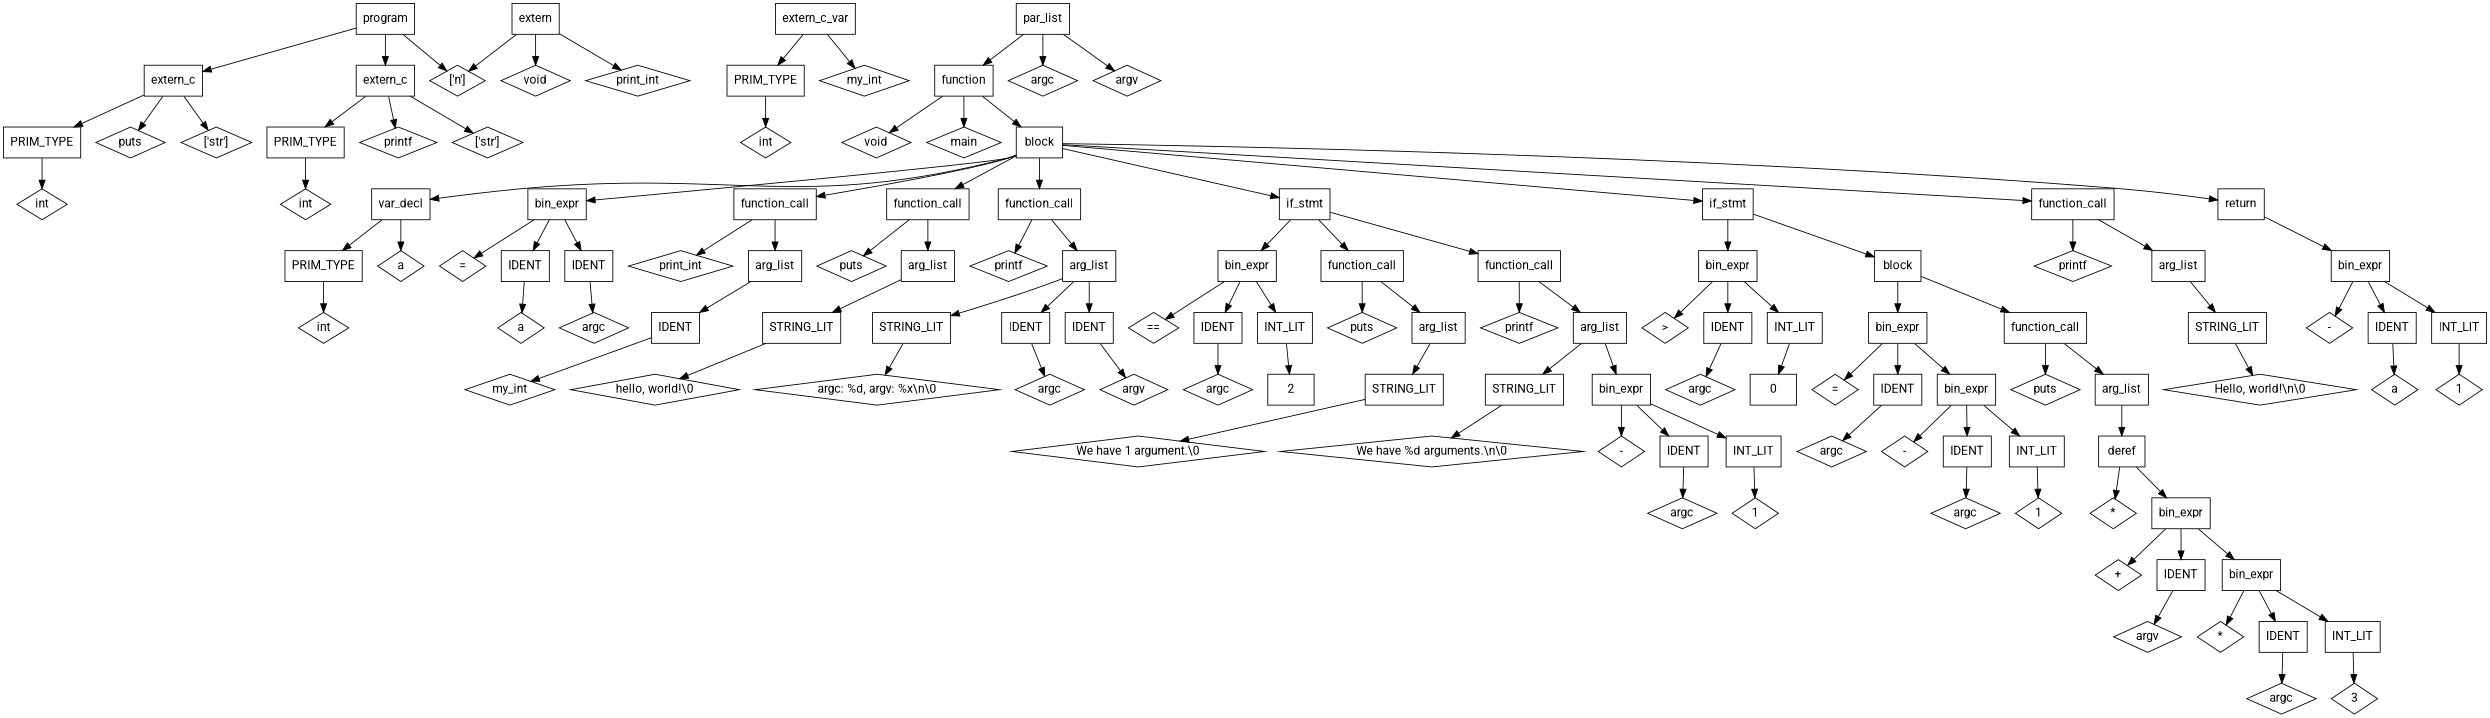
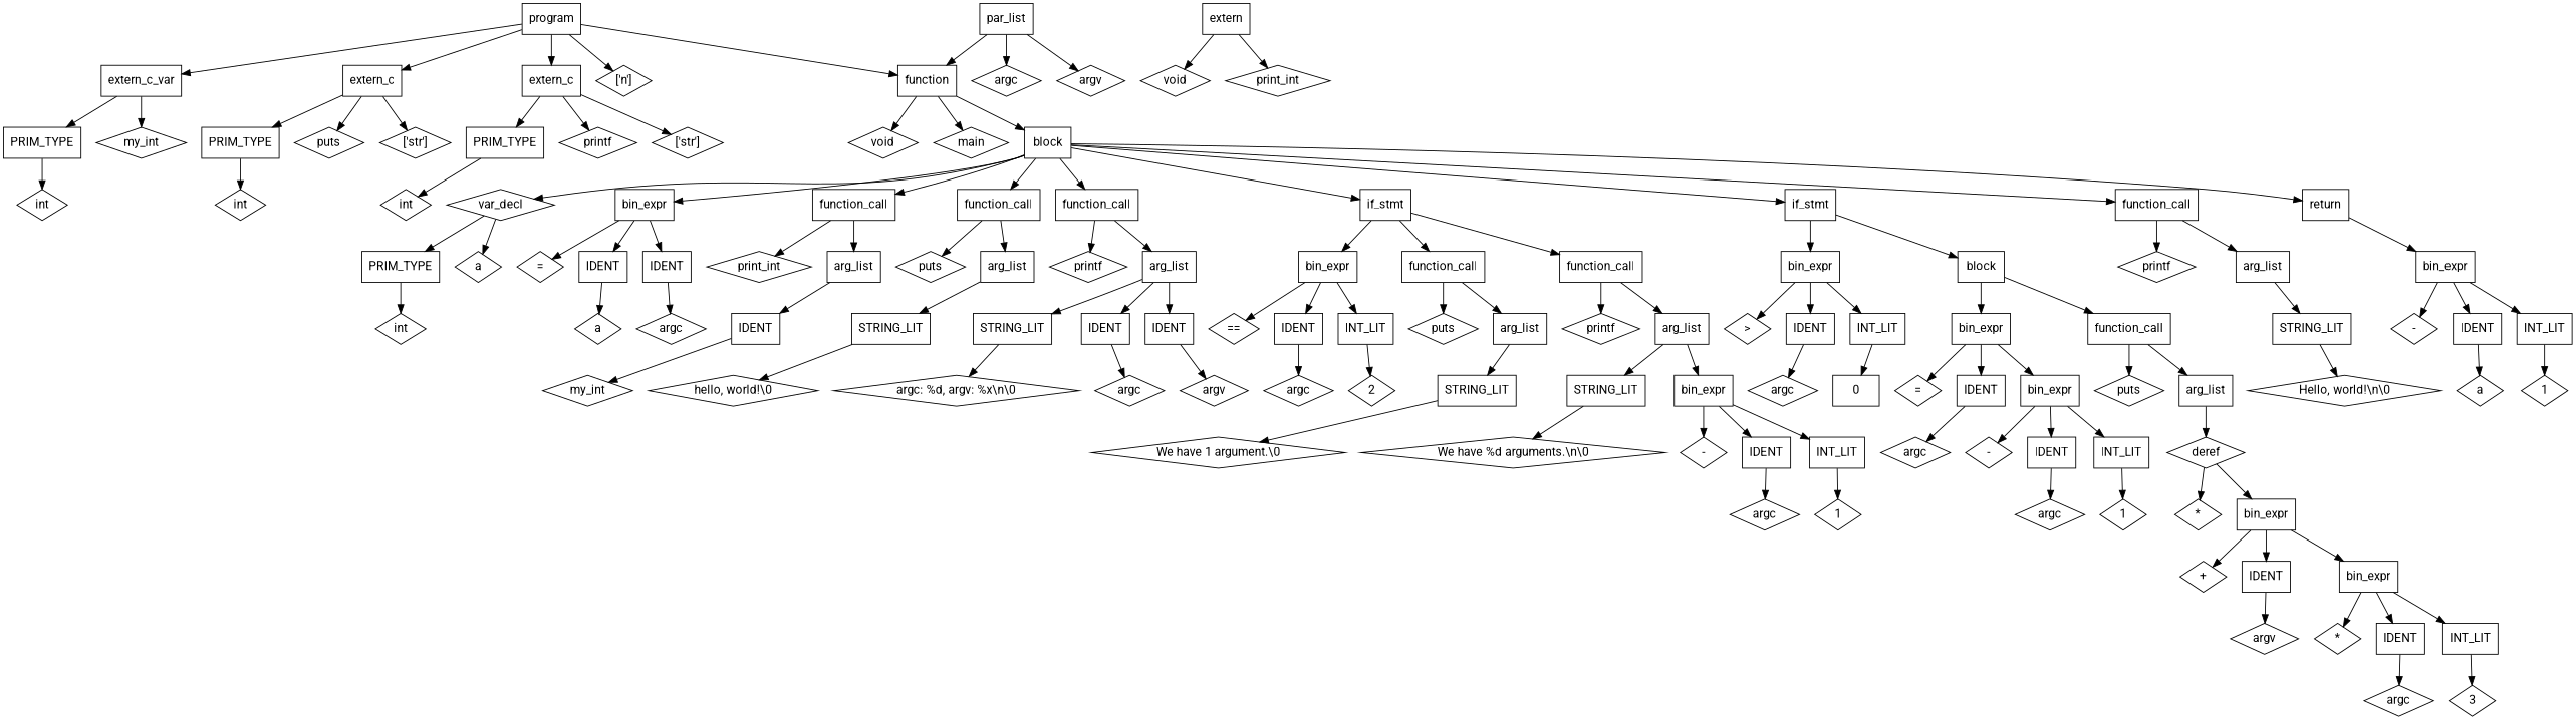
  digraph {
    fontname=Roboto
    node [fontname=Roboto shape=box]
    edge [fontname=Roboto]
    n1 [label=program]
    n2 [label=extern_c_var]
    n3 [label=extern_c]
    n4 [label=extern_c]
    n5 [label=function]
    n6 [label="['n']" shape=diamond]
    n7 [label=extern]
    n8 [label=void shape=diamond]
    n9 [label=print_int shape=diamond]
    n10 [label=PRIM_TYPE]
    n11 [label=my_int shape=diamond]
    n12 [label=PRIM_TYPE]
    n13 [label=puts shape=diamond]
    n14 [label="['str']" shape=diamond]
    n15 [label=PRIM_TYPE]
    n16 [label=printf shape=diamond]
    n17 [label="['str']" shape=diamond]
    n18 [label=void shape=diamond]
    n19 [label=main shape=diamond]
    n20 [label=block]
    n21 [label=int shape=diamond]
    n22 [label=int shape=diamond]
    n23 [label=int shape=diamond]
    n24 [label=par_list]
    n25 [label=argc shape=diamond]
    n26 [label=argv shape=diamond]
-   n27 [label=var_decl]
+   n27 [label=var_decl shape=diamond]
    n28 [label=bin_expr]
    n29 [label=function_call]
    n30 [label=function_call]
    n31 [label=function_call]
    n32 [label=if_stmt]
    n33 [label=if_stmt]
    n34 [label=function_call]
    n35 [label=return]
    n36 [label=PRIM_TYPE]
    n37 [label=a shape=diamond]
    n38 [label="=" shape=diamond]
    n39 [label=IDENT]
    n40 [label=IDENT]
    n41 [label=print_int shape=diamond]
    n42 [label=arg_list]
    n43 [label=puts shape=diamond]
    n44 [label=arg_list]
    n45 [label=printf shape=diamond]
    n46 [label=arg_list]
    n47 [label=bin_expr]
    n48 [label=function_call]
    n49 [label=function_call]
    n50 [label=bin_expr]
    n51 [label=block]
    n52 [label=printf shape=diamond]
    n53 [label=arg_list]
    n54 [label=bin_expr]
    n55 [label=int shape=diamond]
    n56 [label=a shape=diamond]
    n57 [label=argc shape=diamond]
    n58 [label=IDENT]
    n59 [label=STRING_LIT]
    n60 [label=STRING_LIT]
    n61 [label=IDENT]
    n62 [label=IDENT]
    n63 [label="==" shape=diamond]
    n64 [label=IDENT]
    n65 [label=INT_LIT]
    n66 [label=puts shape=diamond]
    n67 [label=arg_list]
    n68 [label=printf shape=diamond]
    n69 [label=arg_list]
    n70 [label=">" shape=diamond]
    n71 [label=IDENT]
    n72 [label=INT_LIT]
    n73 [label=bin_expr]
    n74 [label=function_call]
    n75 [label=STRING_LIT]
    n76 [label="-" shape=diamond]
    n77 [label=IDENT]
    n78 [label=INT_LIT]
    n79 [label=my_int shape=diamond]
    n80 [label="hello, world!\\0" shape=diamond]
    n81 [label="argc: %d, argv: %x\\n\\0" shape=diamond]
    n82 [label=argc shape=diamond]
    n83 [label=argv shape=diamond]
    n84 [label=argc shape=diamond]
-   n85 [label=2]
+   n85 [label=2 shape=diamond]
    n86 [label=STRING_LIT]
    n87 [label=STRING_LIT]
    n88 [label=bin_expr]
    n89 [label="We have 1 argument.\\0" shape=diamond]
    n90 [label="We have %d arguments.\\n\\0" shape=diamond]
    n91 [label="-" shape=diamond]
    n92 [label=IDENT]
    n93 [label=INT_LIT]
    n94 [label=argc shape=diamond]
    n95 [label=1 shape=diamond]
    n96 [label=argc shape=diamond]
    n97 [label=0]
    n98 [label="=" shape=diamond]
    n99 [label=IDENT]
    n100 [label=bin_expr]
    n101 [label=puts shape=diamond]
    n102 [label=arg_list]
    n103 [label=argc shape=diamond]
    n104 [label="-" shape=diamond]
    n105 [label=IDENT]
    n106 [label=INT_LIT]
-   n107 [label=deref]
+   n107 [label=deref shape=diamond]
    n108 [label=argc shape=diamond]
    n109 [label=1 shape=diamond]
    n110 [label="*" shape=diamond]
    n111 [label=bin_expr]
    n112 [label="+" shape=diamond]
    n113 [label=IDENT]
    n114 [label=bin_expr]
    n115 [label=argv shape=diamond]
    n116 [label="*" shape=diamond]
    n117 [label=IDENT]
    n118 [label=INT_LIT]
    n119 [label=argc shape=diamond]
    n120 [label=3 shape=diamond]
    n121 [label="Hello, world!\\n\\0" shape=diamond]
    n122 [label=a shape=diamond]
    n123 [label=1 shape=diamond]
+   n1 -> n2
    n1 -> n3
    n1 -> n4
+   n1 -> n5
    n1 -> n6
    n2 -> n10
    n2 -> n11
    n3 -> n12
    n3 -> n13
    n3 -> n14
    n4 -> n15
    n4 -> n16
    n4 -> n17
    n5 -> n18
    n5 -> n19
    n5 -> n20
-   n7 -> n6
    n7 -> n8
    n7 -> n9
    n10 -> n21
    n12 -> n22
    n15 -> n23
    n20 -> n27
    n20 -> n28
    n20 -> n29
    n20 -> n30
    n20 -> n31
    n20 -> n32
    n20 -> n33
    n20 -> n34
    n20 -> n35
    n24 -> n5
    n24 -> n25
    n24 -> n26
    n27 -> n36
    n27 -> n37
    n28 -> n38
    n28 -> n39
    n28 -> n40
    n29 -> n41
    n29 -> n42
    n30 -> n43
    n30 -> n44
    n31 -> n45
    n31 -> n46
    n32 -> n47
    n32 -> n48
    n32 -> n49
    n33 -> n50
    n33 -> n51
    n34 -> n52
    n34 -> n53
    n35 -> n54
    n36 -> n55
    n39 -> n56
    n40 -> n57
    n42 -> n58
    n44 -> n59
    n46 -> n60
    n46 -> n61
    n46 -> n62
    n47 -> n63
    n47 -> n64
    n47 -> n65
    n48 -> n66
    n48 -> n67
    n49 -> n68
    n49 -> n69
    n50 -> n70
    n50 -> n71
    n50 -> n72
    n51 -> n73
    n51 -> n74
    n53 -> n75
    n54 -> n76
    n54 -> n77
    n54 -> n78
    n58 -> n79
    n59 -> n80
    n60 -> n81
    n61 -> n82
    n62 -> n83
    n64 -> n84
    n65 -> n85
    n67 -> n86
    n69 -> n87
    n69 -> n88
    n71 -> n96
    n72 -> n97
    n73 -> n98
    n73 -> n99
    n73 -> n100
    n74 -> n101
    n74 -> n102
    n75 -> n121
    n77 -> n122
    n78 -> n123
    n86 -> n89
    n87 -> n90
    n88 -> n91
    n88 -> n92
    n88 -> n93
    n92 -> n94
    n93 -> n95
    n99 -> n103
    n100 -> n104
    n100 -> n105
    n100 -> n106
    n102 -> n107
    n105 -> n108
    n106 -> n109
    n107 -> n110
    n107 -> n111
    n111 -> n112
    n111 -> n113
    n111 -> n114
    n113 -> n115
    n114 -> n116
    n114 -> n117
    n114 -> n118
    n117 -> n119
    n118 -> n120
  }
